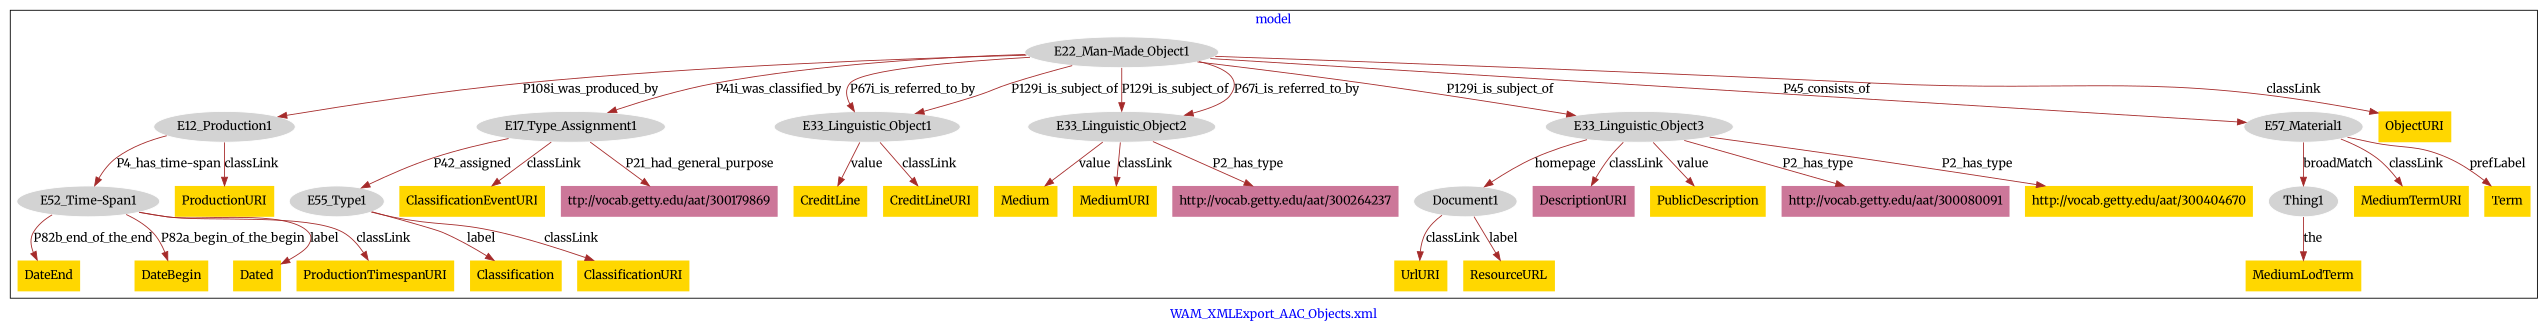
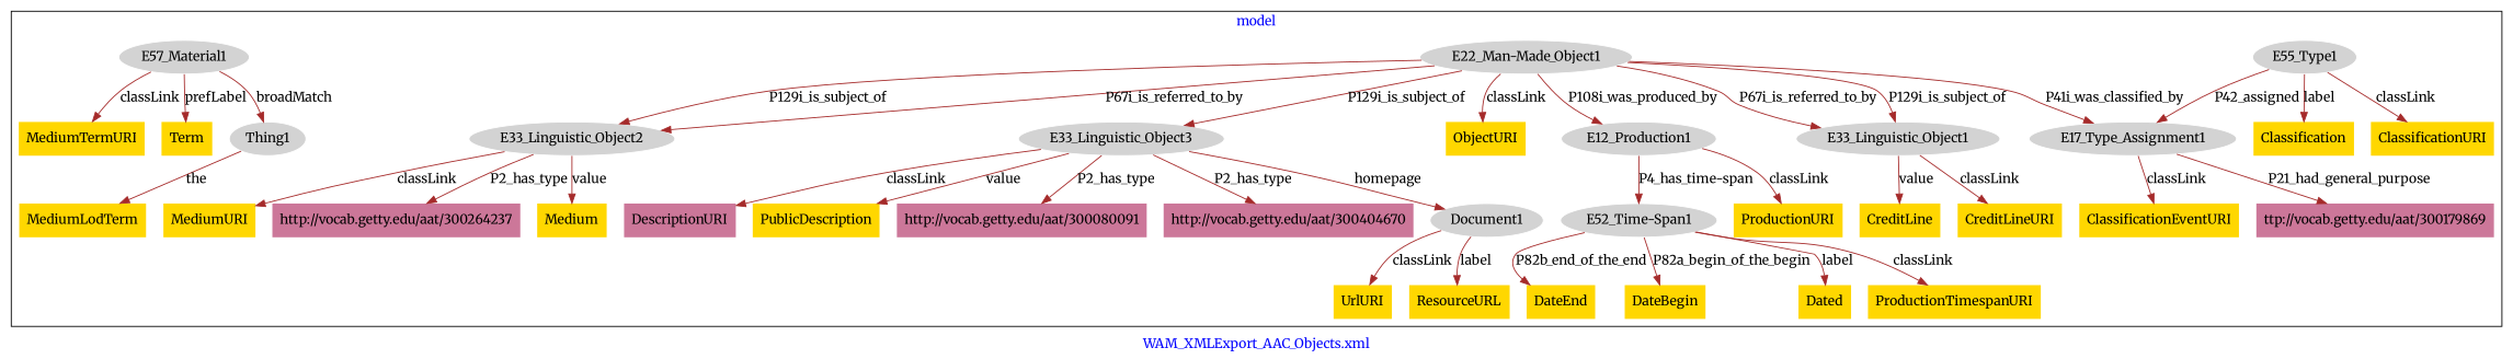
  digraph {
    fontcolor=blue
    fontname=Merriweather
    label="WAM_XMLExport_AAC_Objects.xml"
    remincross=true
    node [fillcolor=gold fontname=Merriweather style=filled shape=plaintext]
    edge [color=brown fontcolor=black fontname=Merriweather]
    n1 [color=white fillcolor=lightgray label=E12_Production1 shape=""]
    n2 [color=white fillcolor=lightgray label="E52_Time-Span1" shape=""]
    n3 [color=white fillcolor=lightgray label=E17_Type_Assignment1 shape=""]
    n4 [color=white fillcolor=lightgray label=E55_Type1 shape=""]
    n5 [color=white fillcolor=lightgray label="E22_Man-Made_Object1" shape=""]
    n6 [color=white fillcolor=lightgray label=E33_Linguistic_Object1 shape=""]
    n7 [color=white fillcolor=lightgray label=E33_Linguistic_Object2 shape=""]
    n8 [color=white fillcolor=lightgray label=E33_Linguistic_Object3 shape=""]
    n9 [color=white fillcolor=lightgray label=E57_Material1 shape=""]
    n10 [color=white fillcolor=lightgray label=Document1 shape=""]
    n11 [color=white fillcolor=lightgray label=Thing1 shape=""]
    n12 [label=ObjectURI]
    n13 [label=DateEnd]
    n14 [label=DateBegin]
    n15 [label=Classification]
    n16 [label=UrlURI]
    n17 [label=Dated]
    n18 [label=MediumTermURI]
    n19 [fillcolor="#CC7799" label=DescriptionURI]
    n20 [label=CreditLine]
    n21 [label=ClassificationURI]
    n22 [label=ProductionURI]
    n23 [label=ResourceURL]
    n24 [label=PublicDescription]
    n25 [label=ProductionTimespanURI]
    n26 [label=ClassificationEventURI]
    n27 [label=MediumLodTerm]
    n28 [label=CreditLineURI]
    n29 [label=Medium]
    n30 [label=Term]
    n31 [label=MediumURI]
    n32 [fillcolor="#CC7799" label="http://vocab.getty.edu/aat/300080091"]
-   n33 [label="http://vocab.getty.edu/aat/300404670"]
+   n33 [fillcolor="#CC7799" label="http://vocab.getty.edu/aat/300404670"]
    n34 [fillcolor="#CC7799" label="http://vocab.getty.edu/aat/300264237"]
    n35 [fillcolor="#CC7799" label="ttp://vocab.getty.edu/aat/300179869"]
    subgraph cluster_1 {
      label=model
      n1
      n2
      n3
      n4
      n5
      n6
      n7
      n8
      n9
      n10
      n11
      n12
      n13
      n14
      n15
      n16
      n17
      n18
      n19
      n20
      n21
      n22
      n23
      n24
      n25
      n26
      n27
      n28
      n29
      n30
      n31
      n32
      n33
      n34
      n35
    }
    n1 -> n2 [label="P4_has_time-span"]
    n1 -> n22 [label=classLink]
    n2 -> n13 [label=P82b_end_of_the_end]
    n2 -> n14 [label=P82a_begin_of_the_begin]
    n2 -> n17 [label=label]
    n2 -> n25 [label=classLink]
-   n3 -> n4 [label=P42_assigned]
+   n4 -> n3 [label=P42_assigned]
    n3 -> n26 [label=classLink]
    n3 -> n35 [label=P21_had_general_purpose]
    n4 -> n15 [label=label]
    n4 -> n21 [label=classLink]
    n5 -> n1 [label=P108i_was_produced_by]
    n5 -> n3 [label=P41i_was_classified_by]
    n5 -> n6 [label=P67i_is_referred_to_by]
    n5 -> n6 [label=P129i_is_subject_of]
    n5 -> n7 [label=P129i_is_subject_of]
    n5 -> n7 [label=P67i_is_referred_to_by]
    n5 -> n8 [label=P129i_is_subject_of]
-   n5 -> n9 [label=P45_consists_of]
    n5 -> n12 [label=classLink]
    n6 -> n20 [label=value]
    n6 -> n28 [label=classLink]
    n7 -> n29 [label=value]
    n7 -> n31 [label=classLink]
    n7 -> n34 [label=P2_has_type]
    n8 -> n10 [label=homepage]
    n8 -> n19 [label=classLink]
    n8 -> n24 [label=value]
    n8 -> n32 [label=P2_has_type]
    n8 -> n33 [label=P2_has_type]
    n9 -> n11 [label=broadMatch]
    n9 -> n18 [label=classLink]
    n9 -> n30 [label=prefLabel]
    n10 -> n16 [label=classLink]
    n10 -> n23 [label=label]
    n11 -> n27 [label=the]
  }
